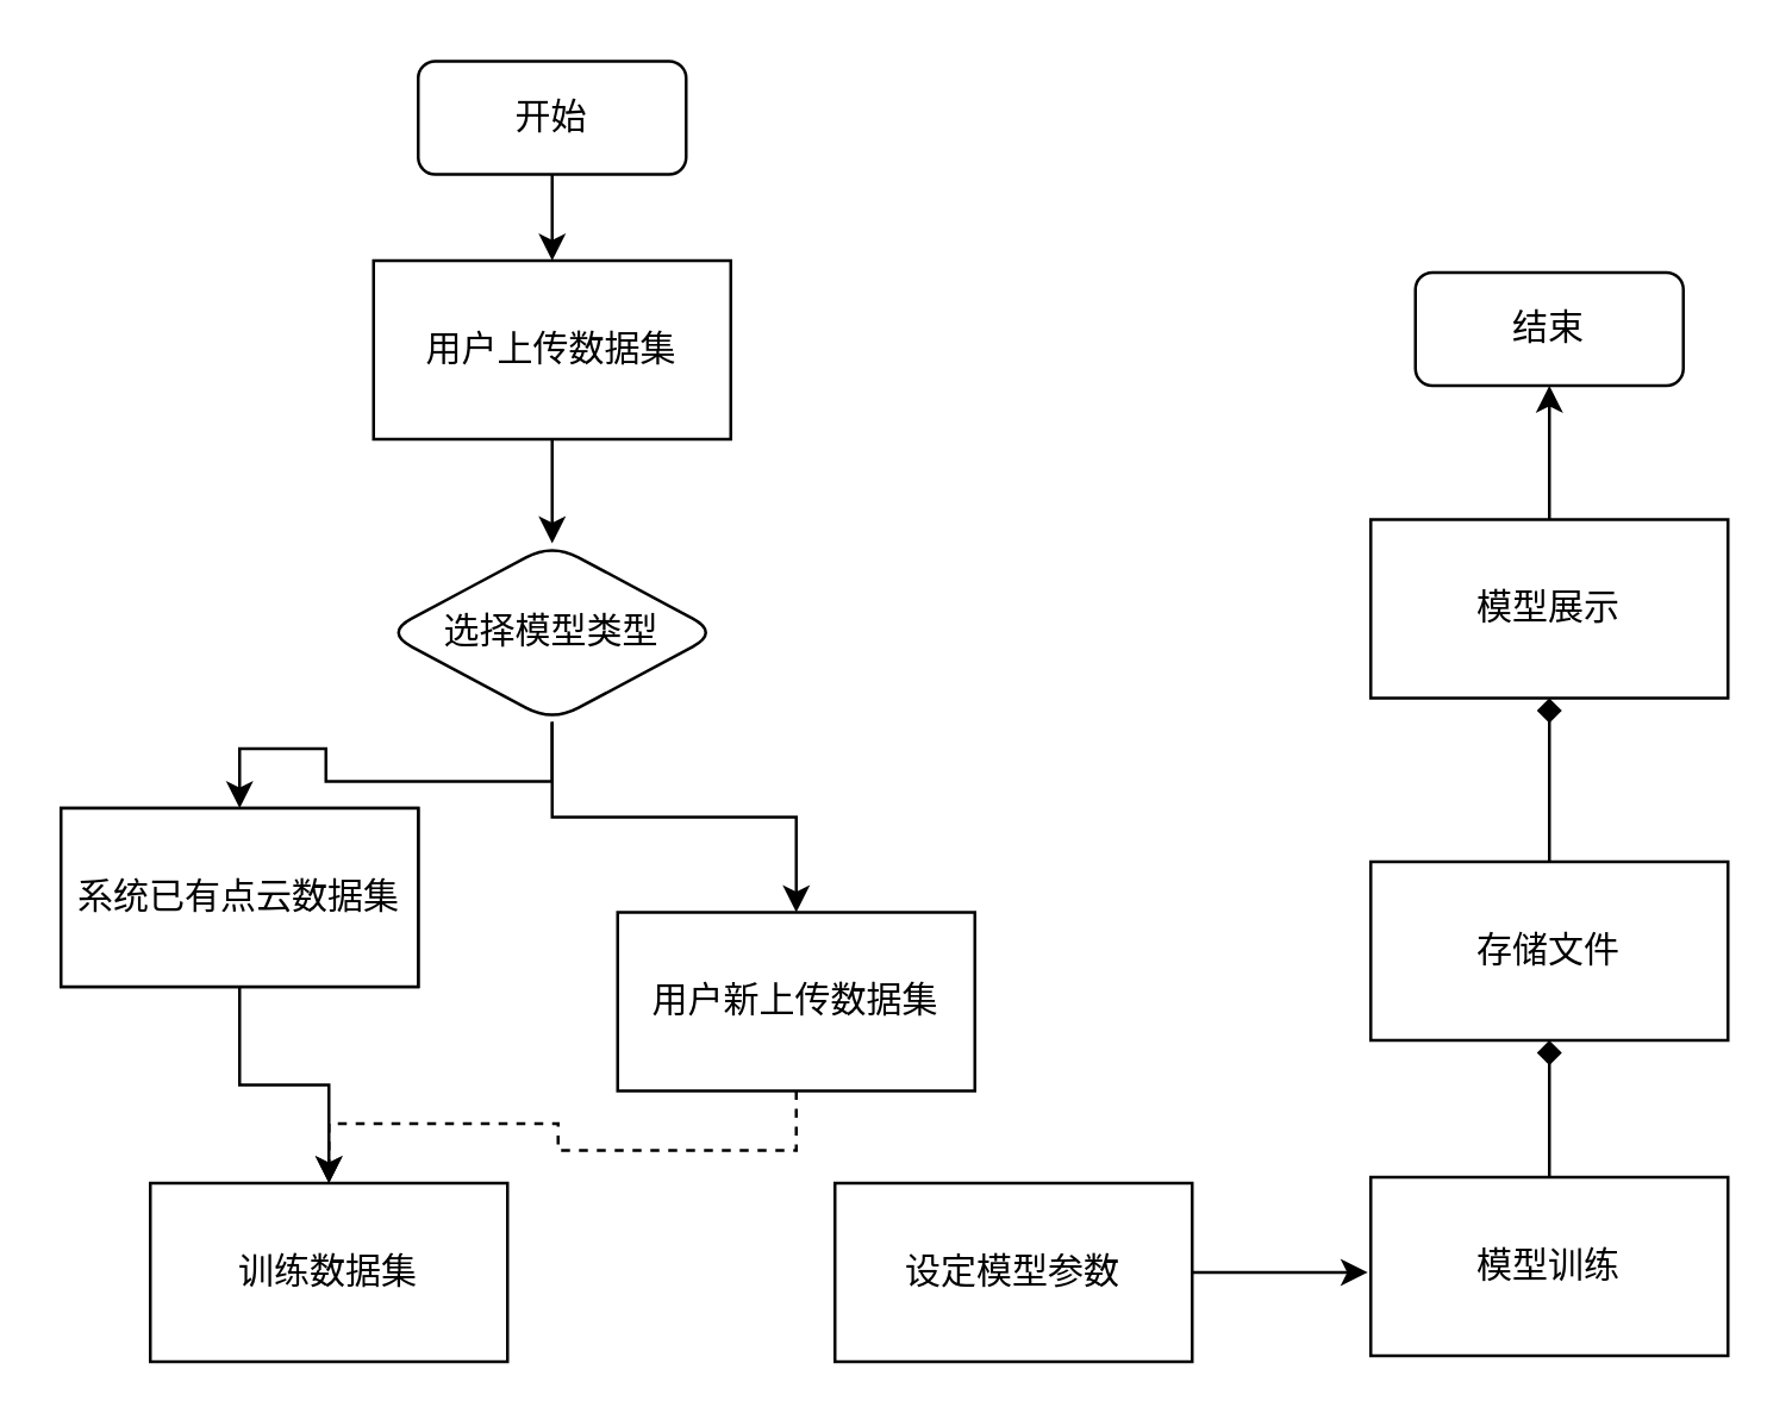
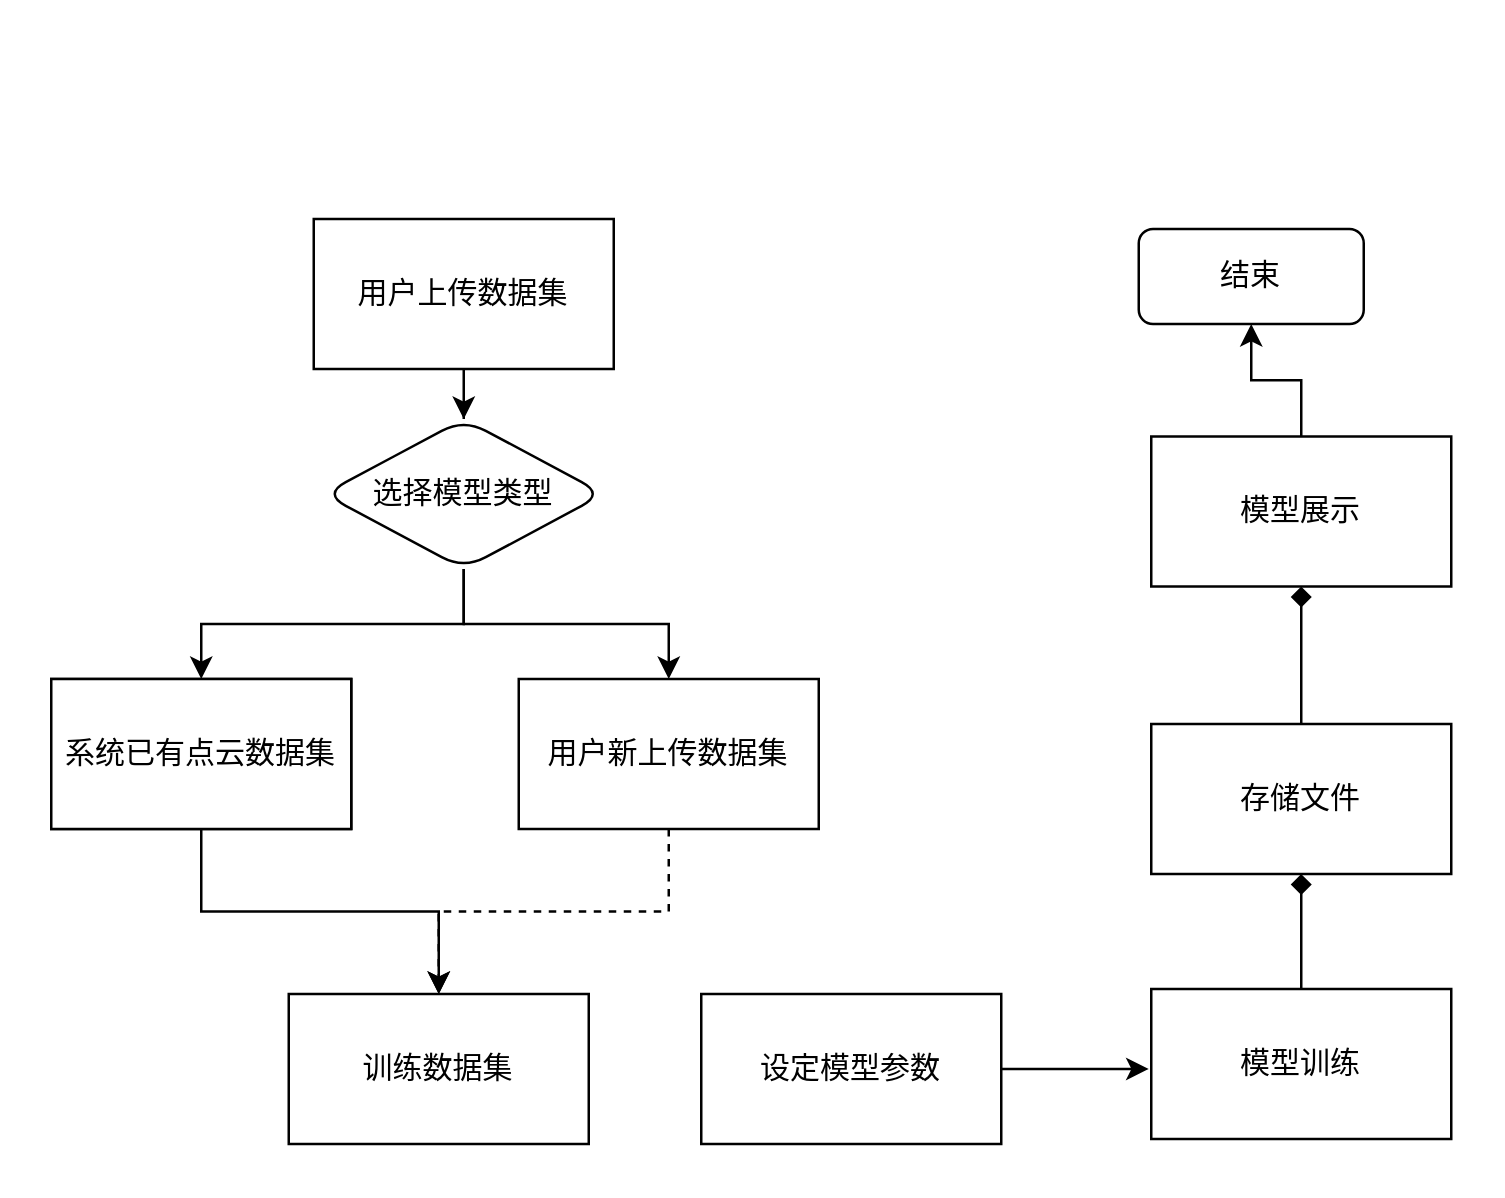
  <mxCell id="0" />
  <mxCell id="1" parent="0" />
- <mxCell id="2" style="edgeStyle=orthogonalEdgeStyle;rounded=0;orthogonalLoop=1;jettySize=auto;html=1;" edge="1" parent="1" source="3" target="5"><mxGeometry relative="1" as="geometry" /></mxCell>
- <mxCell id="3" value="开始" style="rounded=1;whiteSpace=wrap;html=1;" vertex="1" parent="1"><mxGeometry x="140" y="20" width="90" height="38" as="geometry" /></mxCell>
  <mxCell id="4" style="edgeStyle=orthogonalEdgeStyle;rounded=0;orthogonalLoop=1;jettySize=auto;html=1;" edge="1" parent="1" source="5" target="8"><mxGeometry relative="1" as="geometry" /></mxCell>
  <mxCell id="5" value="用户上传数据集" style="rounded=0;whiteSpace=wrap;html=1;strokeWidth=1;" vertex="1" parent="1"><mxGeometry x="125" y="87" width="120" height="60" as="geometry" /></mxCell>
  <mxCell id="6" style="edgeStyle=orthogonalEdgeStyle;rounded=0;orthogonalLoop=1;jettySize=auto;html=1;entryX=0.5;entryY=0;entryDx=0;entryDy=0;" edge="1" parent="1" source="8" target="9"><mxGeometry relative="1" as="geometry" /></mxCell>
  <mxCell id="7" style="edgeStyle=orthogonalEdgeStyle;rounded=0;orthogonalLoop=1;jettySize=auto;html=1;entryX=0.5;entryY=0;entryDx=0;entryDy=0;" edge="1" parent="1" source="8" target="13"><mxGeometry relative="1" as="geometry" /></mxCell>
- <mxCell id="8" value="选择模型类型" style="rhombus;whiteSpace=wrap;html=1;rounded=1;strokeWidth=1;" vertex="1" parent="1"><mxGeometry x="129" y="182" width="112" height="60" as="geometry" /></mxCell>
+ <mxCell id="8" value="选择模型类型" style="rhombus;whiteSpace=wrap;html=1;rounded=1;strokeWidth=1;" vertex="1" parent="1"><mxGeometry x="129" y="167" width="112" height="60" as="geometry" /></mxCell>
  <mxCell id="9" value="系统已有点云数据集" style="rounded=0;whiteSpace=wrap;html=1;strokeWidth=1;" vertex="1" parent="1"><mxGeometry x="20" y="271" width="120" height="60" as="geometry" /></mxCell>
  <mxCell id="10" style="edgeStyle=orthogonalEdgeStyle;rounded=0;orthogonalLoop=1;jettySize=auto;html=1;" edge="1" parent="1" source="11" target="14"><mxGeometry relative="1" as="geometry" /></mxCell>
  <mxCell id="11" value="系统已有点云数据集" style="rounded=0;whiteSpace=wrap;html=1;strokeWidth=1;" vertex="1" parent="1"><mxGeometry x="20" y="271" width="120" height="60" as="geometry" /></mxCell>
  <mxCell id="12" style="edgeStyle=orthogonalEdgeStyle;rounded=0;orthogonalLoop=1;jettySize=auto;html=1;exitX=0.5;exitY=1;exitDx=0;exitDy=0;entryX=0.5;entryY=0;entryDx=0;entryDy=0;dashed=1;" edge="1" parent="1" source="13" target="14"><mxGeometry relative="1" as="geometry"><mxPoint x="175.8" y="389.6" as="targetPoint" /></mxGeometry></mxCell>
- <mxCell id="13" value="用户新上传数据集" style="rounded=0;whiteSpace=wrap;html=1;strokeWidth=1;" vertex="1" parent="1"><mxGeometry x="207" y="306" width="120" height="60" as="geometry" /></mxCell>
- <mxCell id="14" value="训练数据集" style="rounded=0;whiteSpace=wrap;html=1;strokeWidth=1;" vertex="1" parent="1"><mxGeometry x="50" y="397" width="120" height="60" as="geometry" /></mxCell>
+ <mxCell id="13" value="用户新上传数据集" style="rounded=0;whiteSpace=wrap;html=1;strokeWidth=1;" vertex="1" parent="1"><mxGeometry x="207" y="271" width="120" height="60" as="geometry" /></mxCell>
+ <mxCell id="14" value="训练数据集" style="rounded=0;whiteSpace=wrap;html=1;strokeWidth=1;" vertex="1" parent="1"><mxGeometry x="115" y="397" width="120" height="60" as="geometry" /></mxCell>
  <mxCell id="15" style="edgeStyle=orthogonalEdgeStyle;rounded=0;orthogonalLoop=1;jettySize=auto;html=1;" edge="1" parent="1" source="16"><mxGeometry relative="1" as="geometry"><mxPoint x="459" y="427" as="targetPoint" /></mxGeometry></mxCell>
  <mxCell id="16" value="设定模型参数" style="rounded=0;whiteSpace=wrap;html=1;strokeWidth=1;" vertex="1" parent="1"><mxGeometry x="280" y="397" width="120" height="60" as="geometry" /></mxCell>
  <mxCell id="17" style="edgeStyle=orthogonalEdgeStyle;rounded=0;orthogonalLoop=1;jettySize=auto;html=1;entryX=0.5;entryY=1;entryDx=0;entryDy=0;endArrow=diamond;" edge="1" parent="1" source="18" target="20"><mxGeometry relative="1" as="geometry" /></mxCell>
  <mxCell id="18" value="模型训练" style="rounded=0;whiteSpace=wrap;html=1;strokeWidth=1;" vertex="1" parent="1"><mxGeometry x="460" y="395" width="120" height="60" as="geometry" /></mxCell>
  <mxCell id="19" style="edgeStyle=orthogonalEdgeStyle;rounded=0;orthogonalLoop=1;jettySize=auto;html=1;endArrow=diamond;" edge="1" parent="1" source="20" target="22"><mxGeometry relative="1" as="geometry" /></mxCell>
  <mxCell id="20" value="存储文件" style="rounded=0;whiteSpace=wrap;html=1;strokeWidth=1;" vertex="1" parent="1"><mxGeometry x="460" y="289" width="120" height="60" as="geometry" /></mxCell>
  <mxCell id="21" style="edgeStyle=orthogonalEdgeStyle;rounded=0;orthogonalLoop=1;jettySize=auto;html=1;entryX=0.5;entryY=1;entryDx=0;entryDy=0;" edge="1" parent="1" source="22" target="23"><mxGeometry relative="1" as="geometry" /></mxCell>
  <mxCell id="22" value="模型展示" style="rounded=0;whiteSpace=wrap;html=1;strokeWidth=1;" vertex="1" parent="1"><mxGeometry x="460" y="174" width="120" height="60" as="geometry" /></mxCell>
- <mxCell id="23" value="结束" style="rounded=1;whiteSpace=wrap;html=1;" vertex="1" parent="1"><mxGeometry x="475" y="91" width="90" height="38" as="geometry" /></mxCell>
+ <mxCell id="23" value="结束" style="rounded=1;whiteSpace=wrap;html=1;" vertex="1" parent="1"><mxGeometry x="455" y="91" width="90" height="38" as="geometry" /></mxCell>
